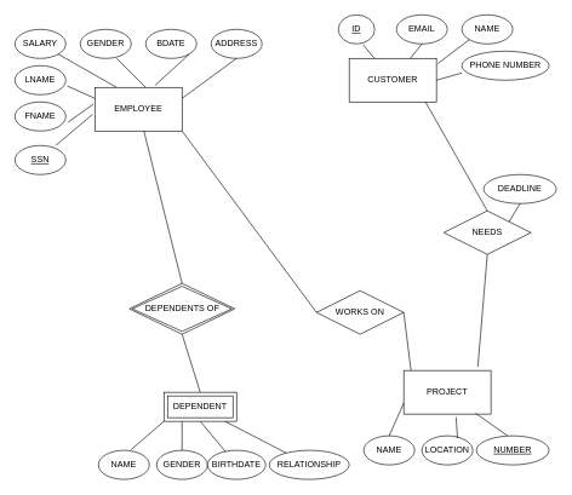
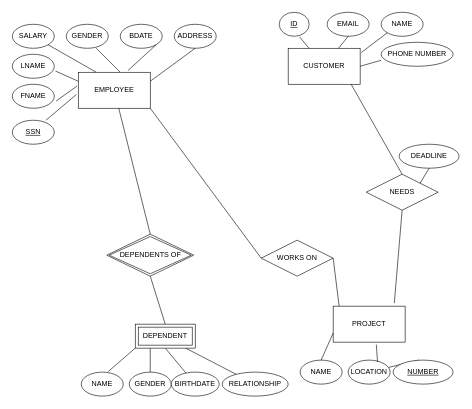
  <mxCell id="0" />
  <mxCell id="1" parent="0" />
  <mxCell id="2" value="EMPLOYEE" style="rounded=0;whiteSpace=wrap;html=1;" vertex="1" parent="1"><mxGeometry x="130" y="120" width="120" height="60" as="geometry" /></mxCell>
  <mxCell id="3" value="PROJECT" style="rounded=0;whiteSpace=wrap;html=1;" vertex="1" parent="1"><mxGeometry x="555" y="510" width="120" height="60" as="geometry" /></mxCell>
  <mxCell id="4" value="BDATE" style="ellipse;whiteSpace=wrap;html=1;" vertex="1" parent="1"><mxGeometry x="200" y="40" width="70" height="40" as="geometry" /></mxCell>
  <mxCell id="5" value="GENDER" style="ellipse;whiteSpace=wrap;html=1;" vertex="1" parent="1"><mxGeometry x="110" y="40" width="70" height="40" as="geometry" /></mxCell>
  <mxCell id="6" value="SALARY" style="ellipse;whiteSpace=wrap;html=1;" vertex="1" parent="1"><mxGeometry x="20" y="40" width="70" height="40" as="geometry" /></mxCell>
  <mxCell id="7" value="LNAME" style="ellipse;whiteSpace=wrap;html=1;" vertex="1" parent="1"><mxGeometry x="20" y="90" width="70" height="40" as="geometry" /></mxCell>
  <mxCell id="8" value="FNAME" style="ellipse;whiteSpace=wrap;html=1;" vertex="1" parent="1"><mxGeometry x="20" y="140" width="70" height="40" as="geometry" /></mxCell>
  <mxCell id="9" value="ADDRESS" style="ellipse;whiteSpace=wrap;html=1;" vertex="1" parent="1"><mxGeometry x="290" y="40" width="70" height="40" as="geometry" /></mxCell>
  <mxCell id="10" value="" style="endArrow=none;html=1;rounded=0;entryX=-0.025;entryY=0.617;entryDx=0;entryDy=0;entryPerimeter=0;exitX=0.8;exitY=0;exitDx=0;exitDy=0;exitPerimeter=0;" edge="1" parent="1" source="51" target="2"><mxGeometry width="50" height="50" relative="1" as="geometry"><mxPoint x="90" y="210" as="sourcePoint" /><mxPoint x="150" y="190" as="targetPoint" /></mxGeometry></mxCell>
  <mxCell id="11" value="" style="endArrow=none;html=1;rounded=0;entryX=-0.017;entryY=0.383;entryDx=0;entryDy=0;entryPerimeter=0;exitX=1.043;exitY=0.7;exitDx=0;exitDy=0;exitPerimeter=0;" edge="1" parent="1" source="8" target="2"><mxGeometry width="50" height="50" relative="1" as="geometry"><mxPoint x="80" y="183.98" as="sourcePoint" /><mxPoint x="147" y="160" as="targetPoint" /></mxGeometry></mxCell>
  <mxCell id="12" value="" style="endArrow=none;html=1;rounded=0;entryX=0;entryY=0.25;entryDx=0;entryDy=0;exitX=1.029;exitY=0.7;exitDx=0;exitDy=0;exitPerimeter=0;" edge="1" parent="1" source="7" target="2"><mxGeometry width="50" height="50" relative="1" as="geometry"><mxPoint x="100" y="140" as="sourcePoint" /><mxPoint x="150" y="90" as="targetPoint" /></mxGeometry></mxCell>
  <mxCell id="13" value="" style="endArrow=none;html=1;rounded=0;entryX=0.25;entryY=0;entryDx=0;entryDy=0;" edge="1" parent="1" source="6" target="2"><mxGeometry width="50" height="50" relative="1" as="geometry"><mxPoint x="100" y="121.99" as="sourcePoint" /><mxPoint x="167" y="98.01" as="targetPoint" /></mxGeometry></mxCell>
  <mxCell id="14" value="" style="endArrow=none;html=1;rounded=0;entryX=0.583;entryY=0;entryDx=0;entryDy=0;entryPerimeter=0;exitX=0.714;exitY=1;exitDx=0;exitDy=0;exitPerimeter=0;" edge="1" parent="1" source="5" target="2"><mxGeometry width="50" height="50" relative="1" as="geometry"><mxPoint x="160" y="113.98" as="sourcePoint" /><mxPoint x="227" y="90" as="targetPoint" /></mxGeometry></mxCell>
  <mxCell id="15" value="" style="endArrow=none;html=1;rounded=0;entryX=1;entryY=1;entryDx=0;entryDy=0;exitX=0.692;exitY=-0.05;exitDx=0;exitDy=0;exitPerimeter=0;" edge="1" parent="1" source="2" target="4"><mxGeometry width="50" height="50" relative="1" as="geometry"><mxPoint x="210" y="121.99" as="sourcePoint" /><mxPoint x="277" y="98.01" as="targetPoint" /></mxGeometry></mxCell>
  <mxCell id="16" value="" style="endArrow=none;html=1;rounded=0;entryX=0.5;entryY=1;entryDx=0;entryDy=0;exitX=1;exitY=0.25;exitDx=0;exitDy=0;" edge="1" parent="1" source="2" target="9"><mxGeometry width="50" height="50" relative="1" as="geometry"><mxPoint x="270" y="130" as="sourcePoint" /><mxPoint x="337" y="106.02" as="targetPoint" /></mxGeometry></mxCell>
  <mxCell id="17" value="NAME" style="ellipse;whiteSpace=wrap;html=1;" vertex="1" parent="1"><mxGeometry x="135" y="620" width="70" height="40" as="geometry" /></mxCell>
  <mxCell id="18" value="GENDER" style="ellipse;whiteSpace=wrap;html=1;" vertex="1" parent="1"><mxGeometry x="215" y="620" width="70" height="40" as="geometry" /></mxCell>
  <mxCell id="19" value="BIRTHDATE" style="ellipse;whiteSpace=wrap;html=1;" vertex="1" parent="1"><mxGeometry x="285" y="620" width="80" height="40" as="geometry" /></mxCell>
  <mxCell id="20" value="RELATIONSHIP" style="ellipse;whiteSpace=wrap;html=1;" vertex="1" parent="1"><mxGeometry x="370" y="620" width="110" height="40" as="geometry" /></mxCell>
  <mxCell id="21" value="" style="endArrow=none;html=1;rounded=0;entryX=0;entryY=1;entryDx=0;entryDy=0;exitX=0.643;exitY=-0.025;exitDx=0;exitDy=0;exitPerimeter=0;" edge="1" parent="1" source="17" target="39"><mxGeometry width="50" height="50" relative="1" as="geometry"><mxPoint x="165" y="620" as="sourcePoint" /><mxPoint x="225" y="590" as="targetPoint" /></mxGeometry></mxCell>
  <mxCell id="22" value="" style="endArrow=none;html=1;rounded=0;entryX=0.25;entryY=1;entryDx=0;entryDy=0;exitX=0.5;exitY=0;exitDx=0;exitDy=0;" edge="1" parent="1" source="18" target="39"><mxGeometry width="50" height="50" relative="1" as="geometry"><mxPoint x="215" y="634" as="sourcePoint" /><mxPoint x="266" y="590" as="targetPoint" /></mxGeometry></mxCell>
  <mxCell id="23" value="" style="endArrow=none;html=1;rounded=0;entryX=0.5;entryY=1;entryDx=0;entryDy=0;" edge="1" parent="1" source="19" target="39"><mxGeometry width="50" height="50" relative="1" as="geometry"><mxPoint x="292.5" y="634" as="sourcePoint" /><mxPoint x="300" y="590" as="targetPoint" /></mxGeometry></mxCell>
  <mxCell id="24" value="" style="endArrow=none;html=1;rounded=0;entryX=0.84;entryY=1;entryDx=0;entryDy=0;entryPerimeter=0;" edge="1" parent="1" source="20" target="39"><mxGeometry width="50" height="50" relative="1" as="geometry"><mxPoint x="362.385" y="613.77" as="sourcePoint" /><mxPoint x="325" y="570" as="targetPoint" /></mxGeometry></mxCell>
  <mxCell id="25" value="CUSTOMER" style="rounded=0;whiteSpace=wrap;html=1;" vertex="1" parent="1"><mxGeometry x="480" y="80" width="120" height="60" as="geometry" /></mxCell>
  <mxCell id="26" value="NAME" style="ellipse;whiteSpace=wrap;html=1;" vertex="1" parent="1"><mxGeometry x="500" y="600" width="70" height="40" as="geometry" /></mxCell>
  <mxCell id="27" value="" style="endArrow=none;html=1;rounded=0;entryX=0;entryY=0.75;entryDx=0;entryDy=0;exitX=0.5;exitY=0;exitDx=0;exitDy=0;" edge="1" parent="1" source="26" target="3"><mxGeometry width="50" height="50" relative="1" as="geometry"><mxPoint x="475" y="595" as="sourcePoint" /><mxPoint x="525" y="545" as="targetPoint" /></mxGeometry></mxCell>
  <mxCell id="28" value="LOCATION" style="ellipse;whiteSpace=wrap;html=1;" vertex="1" parent="1"><mxGeometry x="580" y="600" width="70" height="40" as="geometry" /></mxCell>
  <mxCell id="29" value="" style="endArrow=none;html=1;rounded=0;entryX=0.6;entryY=1.067;entryDx=0;entryDy=0;entryPerimeter=0;exitX=0.7;exitY=0.075;exitDx=0;exitDy=0;exitPerimeter=0;" edge="1" parent="1" source="28" target="3"><mxGeometry width="50" height="50" relative="1" as="geometry"><mxPoint x="650" y="635" as="sourcePoint" /><mxPoint x="700" y="585" as="targetPoint" /></mxGeometry></mxCell>
- <mxCell id="30" value="" style="endArrow=none;html=1;rounded=0;exitX=0.43;exitY=0;exitDx=0;exitDy=0;entryX=0.825;entryY=0.983;entryDx=0;entryDy=0;entryPerimeter=0;exitPerimeter=0;" edge="1" parent="1" source="52" target="3"><mxGeometry width="50" height="50" relative="1" as="geometry"><mxPoint x="700" y="600" as="sourcePoint" /><mxPoint x="755" y="545" as="targetPoint" /></mxGeometry></mxCell>
+ <mxCell id="30" value="" style="endArrow=none;html=1;rounded=0;exitX=0.43;exitY=0;exitDx=0;exitDy=0;exitPerimeter=0;" edge="1" parent="1" source="52" target="28"><mxGeometry width="50" height="50" relative="1" as="geometry"><mxPoint x="700" y="600" as="sourcePoint" /><mxPoint x="755" y="545" as="targetPoint" /></mxGeometry></mxCell>
  <mxCell id="31" value="EMAIL" style="ellipse;whiteSpace=wrap;html=1;" vertex="1" parent="1"><mxGeometry x="545" y="20" width="70" height="40" as="geometry" /></mxCell>
  <mxCell id="32" value="NAME" style="ellipse;whiteSpace=wrap;html=1;" vertex="1" parent="1"><mxGeometry x="635" y="20" width="70" height="40" as="geometry" /></mxCell>
  <mxCell id="33" value="PHONE NUMBER" style="ellipse;whiteSpace=wrap;html=1;" vertex="1" parent="1"><mxGeometry x="635" y="70" width="120" height="40" as="geometry" /></mxCell>
  <mxCell id="34" value="" style="endArrow=none;html=1;rounded=0;entryX=0;entryY=0.75;entryDx=0;entryDy=0;entryPerimeter=0;exitX=1;exitY=0.5;exitDx=0;exitDy=0;" edge="1" parent="1" source="25" target="33"><mxGeometry width="50" height="50" relative="1" as="geometry"><mxPoint x="615" y="170" as="sourcePoint" /><mxPoint x="665" y="120" as="targetPoint" /></mxGeometry></mxCell>
  <mxCell id="35" value="" style="endArrow=none;html=1;rounded=0;entryX=0;entryY=1;entryDx=0;entryDy=0;exitX=1.017;exitY=0.117;exitDx=0;exitDy=0;exitPerimeter=0;" edge="1" parent="1" source="25" target="32"><mxGeometry width="50" height="50" relative="1" as="geometry"><mxPoint x="605" y="120" as="sourcePoint" /><mxPoint x="645" y="110" as="targetPoint" /></mxGeometry></mxCell>
  <mxCell id="36" value="" style="endArrow=none;html=1;rounded=0;entryX=0.5;entryY=1;entryDx=0;entryDy=0;" edge="1" parent="1" source="25" target="31"><mxGeometry width="50" height="50" relative="1" as="geometry"><mxPoint x="615" y="130" as="sourcePoint" /><mxPoint x="655" y="120" as="targetPoint" /></mxGeometry></mxCell>
  <mxCell id="37" value="" style="endArrow=none;html=1;rounded=0;entryX=0.68;entryY=1.025;entryDx=0;entryDy=0;entryPerimeter=0;" edge="1" parent="1" source="25" target="53"><mxGeometry width="50" height="50" relative="1" as="geometry"><mxPoint x="625" y="140" as="sourcePoint" /><mxPoint x="504" y="59" as="targetPoint" /></mxGeometry></mxCell>
  <mxCell id="38" value="DEPENDENTS OF" style="shape=rhombus;double=1;perimeter=rhombusPerimeter;whiteSpace=wrap;html=1;align=center;" vertex="1" parent="1"><mxGeometry x="177.5" y="390" width="145" height="70" as="geometry" /></mxCell>
  <mxCell id="39" value="DEPENDENT" style="shape=ext;margin=3;double=1;whiteSpace=wrap;html=1;align=center;" vertex="1" parent="1"><mxGeometry x="225" y="540" width="100" height="40" as="geometry" /></mxCell>
  <mxCell id="40" value="" style="endArrow=none;html=1;rounded=0;exitX=0.5;exitY=0;exitDx=0;exitDy=0;" edge="1" parent="1" source="38" target="2"><mxGeometry relative="1" as="geometry"><mxPoint x="40" y="270" as="sourcePoint" /><mxPoint x="200" y="270" as="targetPoint" /></mxGeometry></mxCell>
  <mxCell id="41" value="" style="endArrow=none;html=1;rounded=0;exitX=0.5;exitY=0;exitDx=0;exitDy=0;entryX=0.5;entryY=1;entryDx=0;entryDy=0;" edge="1" parent="1" source="39" target="38"><mxGeometry relative="1" as="geometry"><mxPoint x="-5" y="510" as="sourcePoint" /><mxPoint x="20.776" y="395" as="targetPoint" /></mxGeometry></mxCell>
  <mxCell id="42" value="NEEDS" style="shape=rhombus;perimeter=rhombusPerimeter;whiteSpace=wrap;html=1;align=center;" vertex="1" parent="1"><mxGeometry x="610" y="290" width="120" height="60" as="geometry" /></mxCell>
  <mxCell id="43" value="" style="endArrow=none;html=1;rounded=0;entryX=0.875;entryY=1;entryDx=0;entryDy=0;entryPerimeter=0;exitX=0.5;exitY=0;exitDx=0;exitDy=0;" edge="1" parent="1" source="42" target="25"><mxGeometry relative="1" as="geometry"><mxPoint x="285" y="340" as="sourcePoint" /><mxPoint x="585" y="150" as="targetPoint" /></mxGeometry></mxCell>
  <mxCell id="44" value="" style="endArrow=none;html=1;rounded=0;entryX=0.5;entryY=1;entryDx=0;entryDy=0;exitX=0.85;exitY=-0.083;exitDx=0;exitDy=0;exitPerimeter=0;" edge="1" parent="1" source="3" target="42"><mxGeometry relative="1" as="geometry"><mxPoint x="625" y="430" as="sourcePoint" /><mxPoint x="605" y="320" as="targetPoint" /></mxGeometry></mxCell>
  <mxCell id="45" style="edgeStyle=none;rounded=0;orthogonalLoop=1;jettySize=auto;html=1;entryX=0.5;entryY=1;entryDx=0;entryDy=0;" edge="1" parent="1" source="42" target="42"><mxGeometry relative="1" as="geometry" /></mxCell>
  <mxCell id="46" value="WORKS ON" style="shape=rhombus;perimeter=rhombusPerimeter;whiteSpace=wrap;html=1;align=center;" vertex="1" parent="1"><mxGeometry x="435" y="400" width="120" height="60" as="geometry" /></mxCell>
  <mxCell id="47" value="" style="endArrow=none;html=1;rounded=0;entryX=0.083;entryY=0;entryDx=0;entryDy=0;entryPerimeter=0;exitX=1;exitY=0.5;exitDx=0;exitDy=0;" edge="1" parent="1" source="46" target="3"><mxGeometry relative="1" as="geometry"><mxPoint x="285" y="340" as="sourcePoint" /><mxPoint x="445" y="340" as="targetPoint" /></mxGeometry></mxCell>
  <mxCell id="48" value="" style="endArrow=none;html=1;rounded=0;entryX=0;entryY=0.5;entryDx=0;entryDy=0;exitX=1;exitY=1;exitDx=0;exitDy=0;" edge="1" parent="1" source="2" target="46"><mxGeometry relative="1" as="geometry"><mxPoint x="145.02" y="220" as="sourcePoint" /><mxPoint x="304.98" y="370" as="targetPoint" /></mxGeometry></mxCell>
  <mxCell id="49" value="DEADLINE" style="ellipse;whiteSpace=wrap;html=1;align=center;" vertex="1" parent="1"><mxGeometry x="665" y="240" width="100" height="40" as="geometry" /></mxCell>
  <mxCell id="50" value="" style="endArrow=none;html=1;rounded=0;entryX=0.5;entryY=1;entryDx=0;entryDy=0;exitX=1;exitY=0;exitDx=0;exitDy=0;" edge="1" parent="1" source="42" target="49"><mxGeometry relative="1" as="geometry"><mxPoint x="285" y="310" as="sourcePoint" /><mxPoint x="445" y="310" as="targetPoint" /></mxGeometry></mxCell>
  <mxCell id="51" value="SSN" style="ellipse;whiteSpace=wrap;html=1;align=center;fontStyle=4;" vertex="1" parent="1"><mxGeometry x="20" y="200" width="70" height="40" as="geometry" /></mxCell>
  <mxCell id="52" value="NUMBER" style="ellipse;whiteSpace=wrap;html=1;align=center;fontStyle=4;" vertex="1" parent="1"><mxGeometry x="655" y="600" width="100" height="40" as="geometry" /></mxCell>
  <mxCell id="53" value="ID" style="ellipse;whiteSpace=wrap;html=1;align=center;fontStyle=4;" vertex="1" parent="1"><mxGeometry x="465" y="20" width="50" height="40" as="geometry" /></mxCell>
